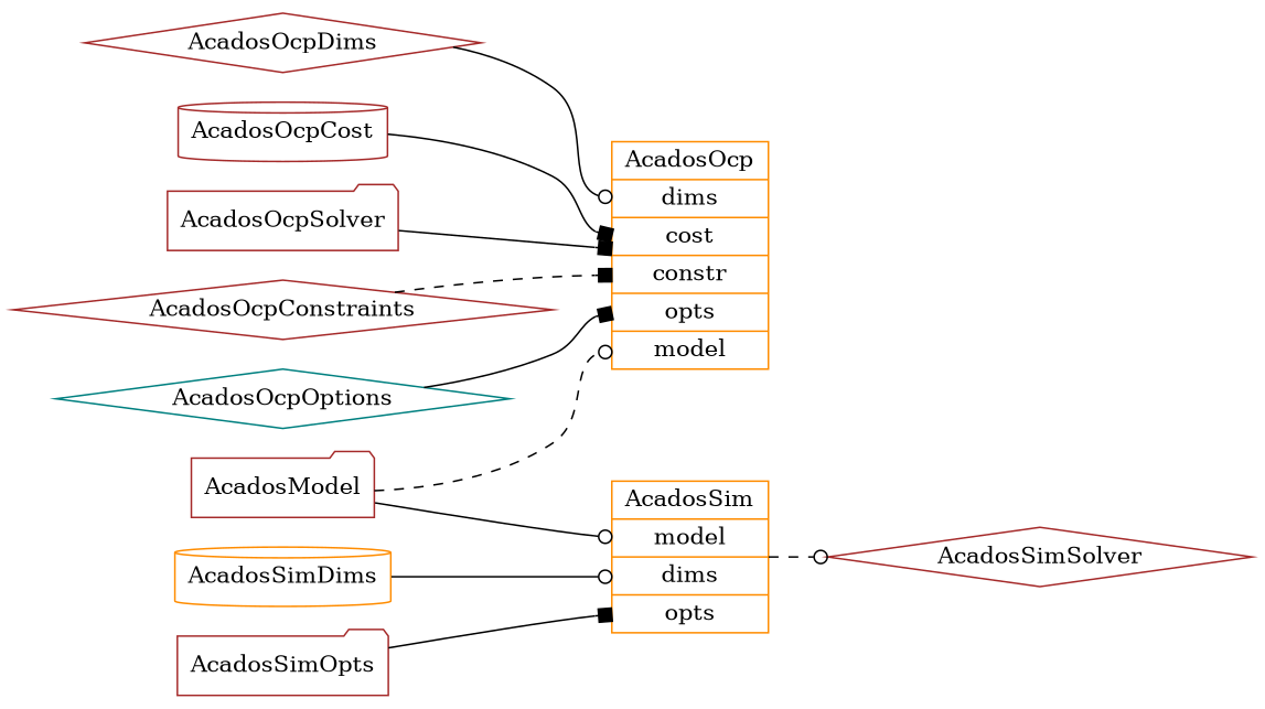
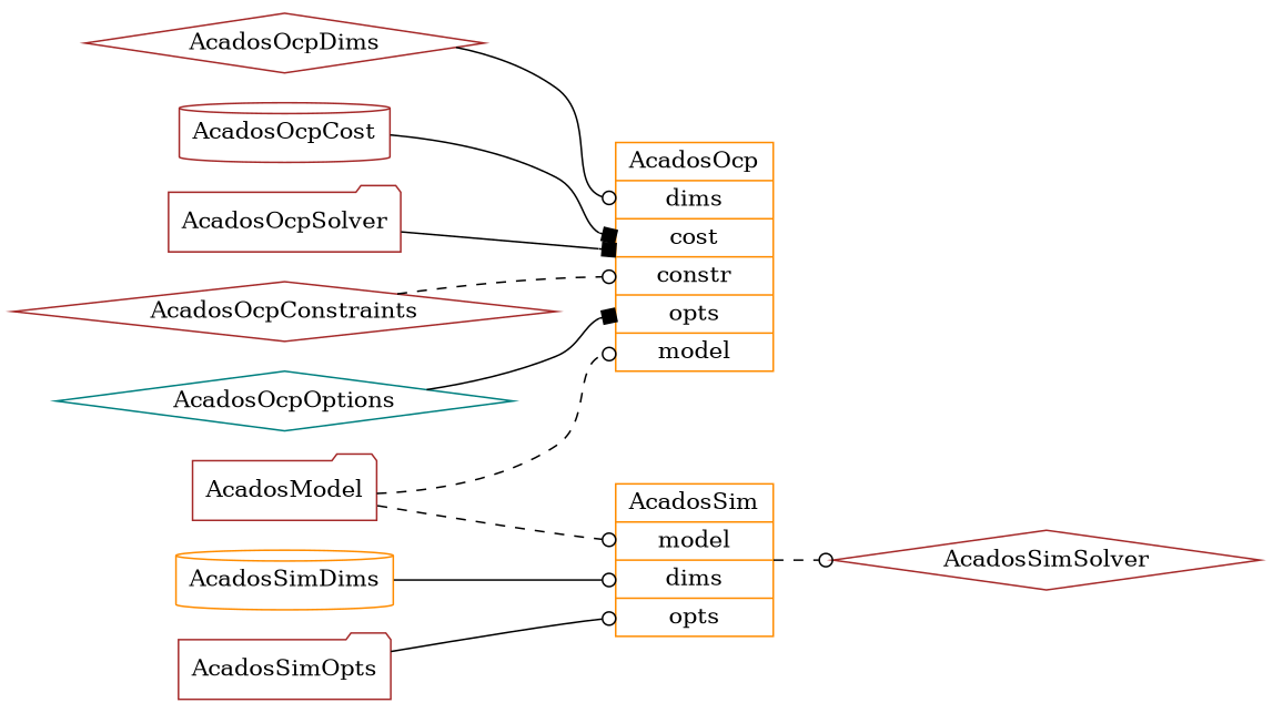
  digraph {
    rankdir=LR
    node [color=brown shape=diamond]
    edge [arrowhead=box style=solid]
    n1 [label=AcadosOcpSolver shape=folder]
    n2 [color=darkorange label="<class> AcadosOcp | <dims> dims | <cost> cost | <constr> constr | <opts> opts | <model> model" shape=record]
    n3 [label=AcadosModel shape=folder]
    n4 [color=darkorange label="<class> AcadosSim | <model> model| <dims> dims | <opts> opts" shape=record]
    n5 [label=AcadosSimSolver]
    n6 [label=AcadosOcpDims]
    n7 [label=AcadosOcpCost shape=cylinder]
    n8 [label=AcadosOcpConstraints]
    n9 [color=teal label=AcadosOcpOptions]
    n10 [color=darkorange label=AcadosSimDims shape=cylinder]
    n11 [label=AcadosSimOpts shape=folder]
    n1 -> n2
    n3 -> n2 [arrowhead=odot headport=model style=dashed]
-   n3 -> n4 [arrowhead=odot headport=model]
+   n3 -> n4 [arrowhead=odot headport=model style=dashed]
    n4 -> n5 [arrowhead=odot style=dashed]
    n6 -> n2 [arrowhead=odot headport=dims]
    n7 -> n2 [headport=cost]
-   n8 -> n2 [headport=constr style=dashed]
+   n8 -> n2 [arrowhead=odot headport=constr style=dashed]
    n9 -> n2 [headport=opts]
    n10 -> n4 [arrowhead=odot headport=dims]
-   n11 -> n4 [headport=opts]
+   n11 -> n4 [arrowhead=odot headport=opts]
  }
